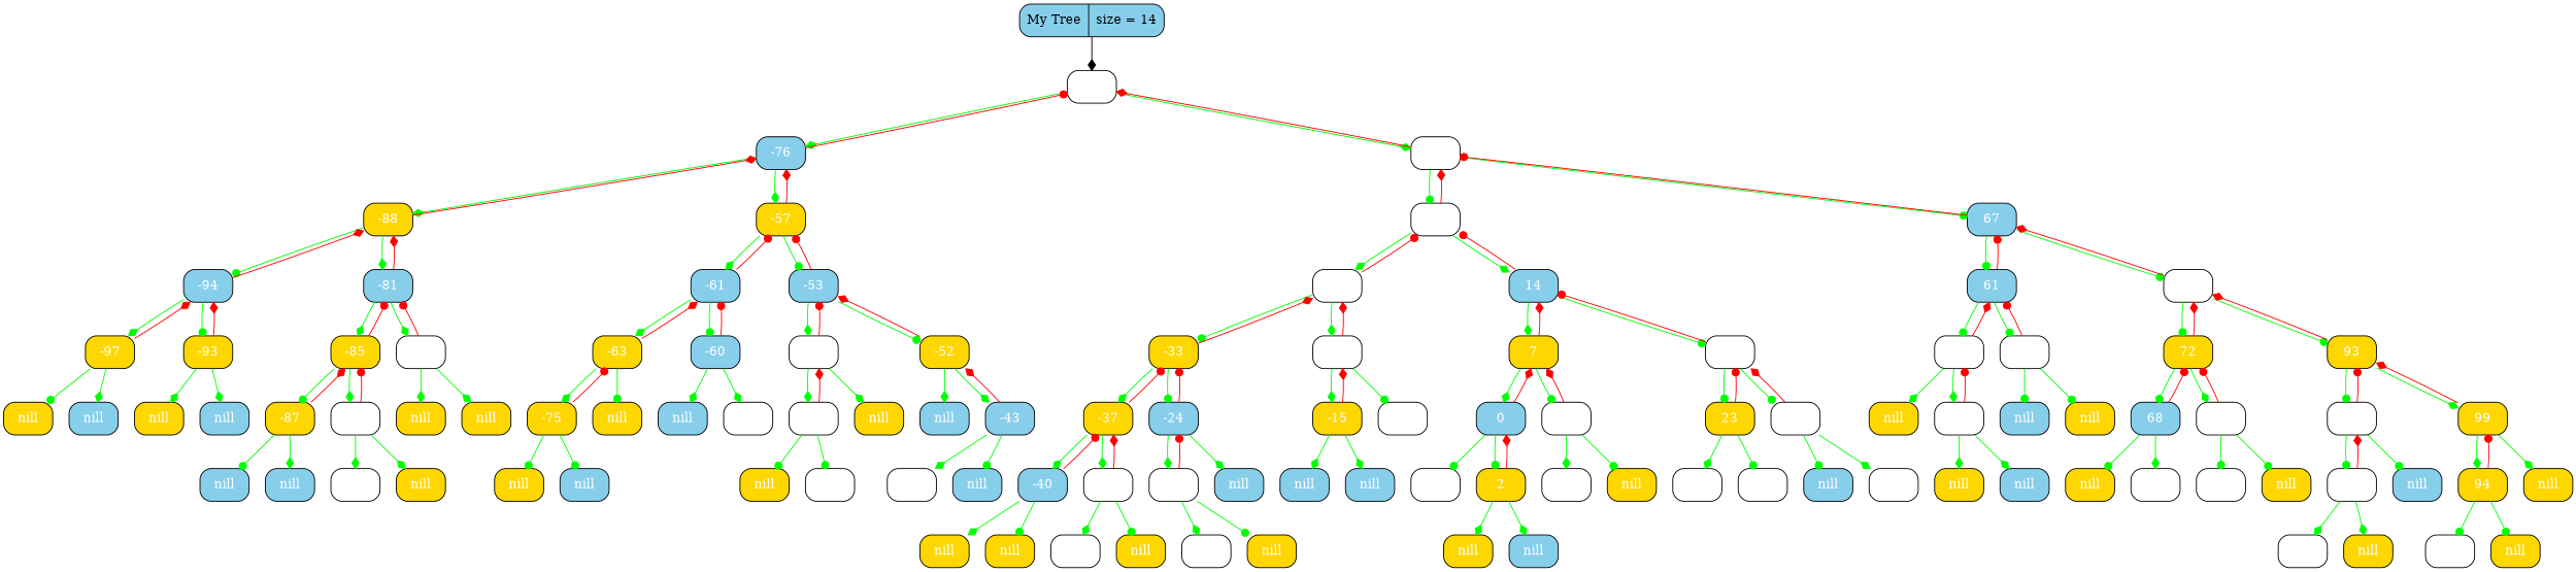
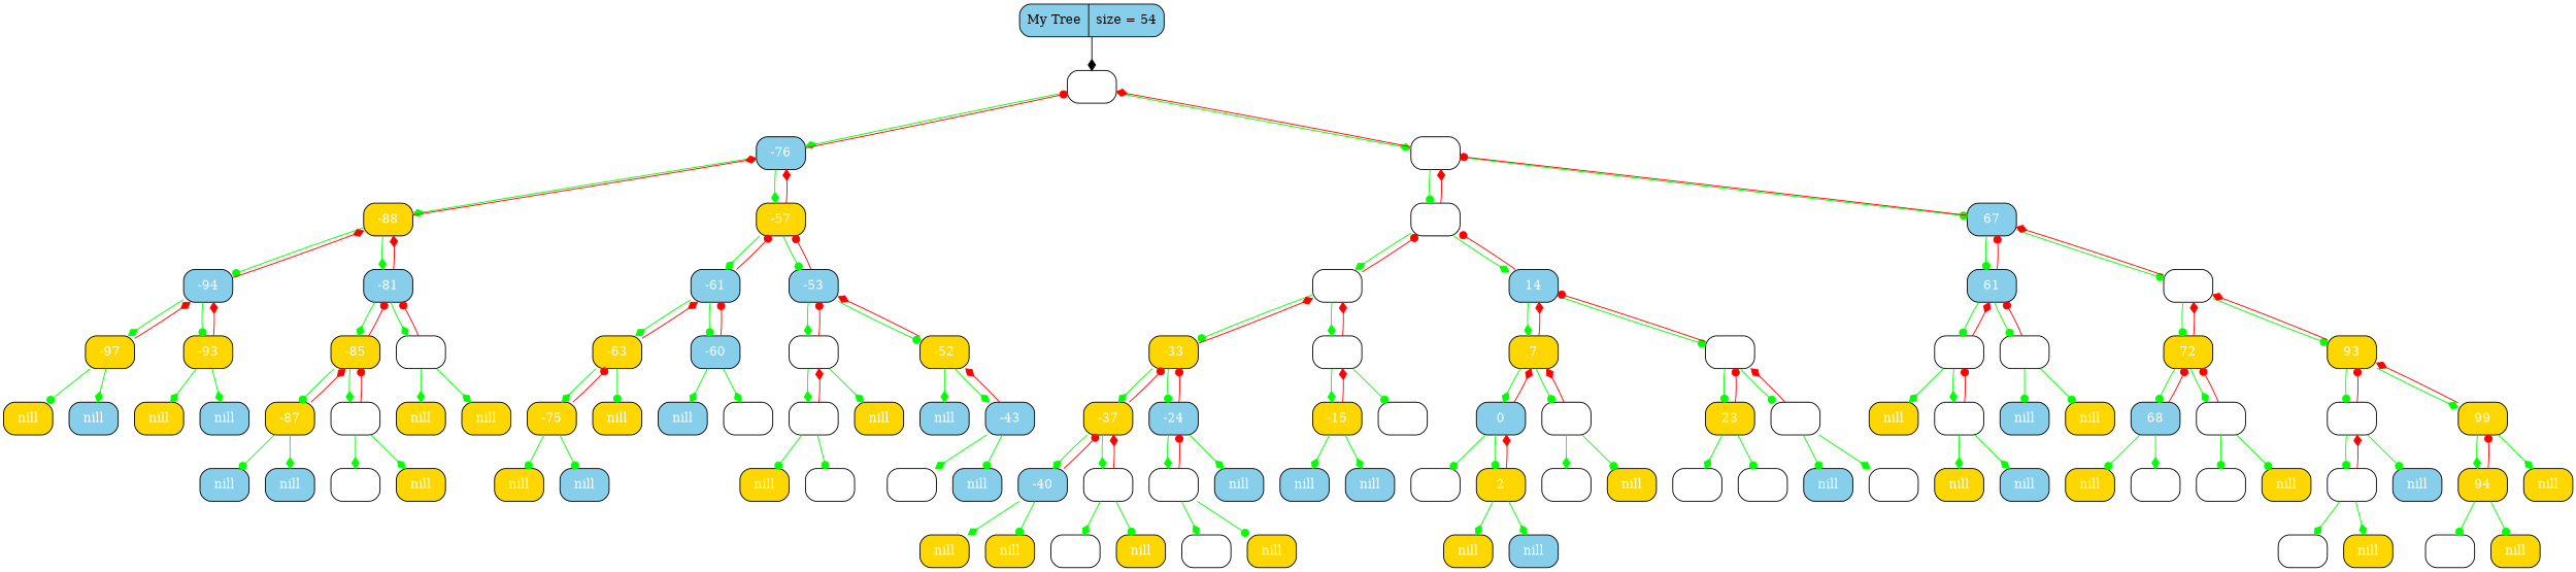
  digraph {
    rankdir=HR
    node [fillcolor=gold fontsize=14 shape=Mrecord style=filled fontcolor=white]
    edge [color=green fontcolor=blue fontsize=12 arrowhead=diamond]
-   n1 [fillcolor=skyblue label="My Tree | size = 14" fontcolor=""]
+   n1 [fillcolor=skyblue label="My Tree | size = 54" fontcolor=""]
    n2 [fillcolor=white label=" <value> -41"]
    n3 [fillcolor=skyblue label=" <value> -76"]
    n4 [fillcolor=white label=" <value> 56"]
    n5 [label=" <value> -88"]
    n6 [label=" <value> -57"]
    n7 [fillcolor=white label=" <value> -3"]
    n8 [fillcolor=skyblue label=" <value> 67"]
    n9 [fillcolor=skyblue label=" <value> -94"]
    n10 [fillcolor=skyblue label=" <value> -81"]
    n11 [fillcolor=skyblue label=" <value> -61"]
    n12 [fillcolor=skyblue label=" <value> -53"]
    n13 [label=" <value> -97"]
    n14 [label=" <value> -93"]
    n15 [label=" <value> -85"]
    n16 [fillcolor=white label=" <value> -77"]
    n17 [label=" <value> nill"]
    n18 [fillcolor=skyblue label=" <value> nill"]
    n19 [label=" <value> nill"]
    n20 [fillcolor=skyblue label=" <value> nill"]
    n21 [label=" <value> -87"]
    n22 [fillcolor=white label=" <value> -84"]
    n23 [label=" <value> nill"]
    n24 [label=" <value> nill"]
    n25 [fillcolor=skyblue label=" <value> nill"]
    n26 [fillcolor=skyblue label=" <value> nill"]
    n27 [fillcolor=white label=" <value> nill"]
    n28 [label=" <value> nill"]
    n29 [label=" <value> -63"]
    n30 [fillcolor=skyblue label=" <value> -60"]
    n31 [fillcolor=white label=" <value> -55"]
    n32 [label=" <value> -52"]
    n33 [label=" <value> -75"]
    n34 [label=" <value> nill"]
    n35 [fillcolor=skyblue label=" <value> nill"]
    n36 [fillcolor=white label=" <value> nill"]
    n37 [label=" <value> nill"]
    n38 [fillcolor=skyblue label=" <value> nill"]
    n39 [fillcolor=white label=" <value> -56"]
    n40 [label=" <value> nill"]
    n41 [fillcolor=skyblue label=" <value> nill"]
    n42 [fillcolor=skyblue label=" <value> -43"]
    n43 [label=" <value> nill"]
    n44 [fillcolor=white label=" <value> nill"]
    n45 [fillcolor=white label=" <value> nill"]
    n46 [fillcolor=skyblue label=" <value> nill"]
    n47 [fillcolor=white label=" <value> -20"]
    n48 [fillcolor=skyblue label=" <value> 14"]
    n49 [fillcolor=skyblue label=" <value> 61"]
    n50 [fillcolor=white label=" <value> 78"]
    n51 [label=" <value> -33"]
    n52 [fillcolor=white label=" <value> -7"]
    n53 [label=" <value> 7"]
    n54 [fillcolor=white label=" <value> 47"]
    n55 [label=" <value> -37"]
    n56 [fillcolor=skyblue label=" <value> -24"]
    n57 [label=" <value> -15"]
    n58 [fillcolor=white label=" <value> nill"]
    n59 [fillcolor=skyblue label=" <value> -40"]
    n60 [fillcolor=white label=" <value> -35"]
    n61 [fillcolor=white label=" <value> -32"]
    n62 [fillcolor=skyblue label=" <value> nill"]
    n63 [label=" <value> nill"]
    n64 [label=" <value> nill"]
    n65 [fillcolor=white label=" <value> nill"]
    n66 [label=" <value> nill"]
    n67 [fillcolor=white label=" <value> nill"]
    n68 [label=" <value> nill"]
    n69 [fillcolor=skyblue label=" <value> nill"]
    n70 [fillcolor=skyblue label=" <value> nill"]
    n71 [fillcolor=skyblue label=" <value> 0"]
    n72 [fillcolor=white label=" <value> 12"]
    n73 [label=" <value> 23"]
    n74 [fillcolor=white label=" <value> 51"]
    n75 [fillcolor=white label=" <value> nill"]
    n76 [label=" <value> 2"]
    n77 [fillcolor=white label=" <value> nill"]
    n78 [label=" <value> nill"]
    n79 [label=" <value> nill"]
    n80 [fillcolor=skyblue label=" <value> nill"]
    n81 [fillcolor=white label=" <value> nill"]
    n82 [fillcolor=white label=" <value> nill"]
    n83 [fillcolor=skyblue label=" <value> nill"]
    n84 [fillcolor=white label=" <value> nill"]
    n85 [fillcolor=white label=" <value> 58"]
    n86 [fillcolor=white label=" <value> 66"]
    n87 [label=" <value> 72"]
    n88 [label=" <value> 93"]
    n89 [label=" <value> nill"]
    n90 [fillcolor=white label=" <value> 59"]
    n91 [fillcolor=skyblue label=" <value> nill"]
    n92 [label=" <value> nill"]
    n93 [label=" <value> nill"]
    n94 [fillcolor=skyblue label=" <value> nill"]
    n95 [fillcolor=skyblue label=" <value> 68"]
    n96 [fillcolor=white label=" <value> 77"]
    n97 [fillcolor=white label=" <value> 92"]
    n98 [label=" <value> 99"]
    n99 [label=" <value> nill"]
    n100 [fillcolor=white label=" <value> nill"]
    n101 [fillcolor=white label=" <value> nill"]
    n102 [label=" <value> nill"]
    n103 [fillcolor=white label=" <value> 85"]
    n104 [fillcolor=skyblue label=" <value> nill"]
    n105 [label=" <value> 94"]
    n106 [label=" <value> nill"]
    n107 [fillcolor=white label=" <value> nill"]
    n108 [label=" <value> nill"]
    n109 [fillcolor=white label=" <value> nill"]
    n110 [label=" <value> nill"]
    n1 -> n2 [color=gray0]
    n2 -> n3
    n2 -> n4
    n3 -> n2 [color=red arrowhead=dot]
    n3 -> n5
    n3 -> n6
    n4 -> n2 [color=red]
    n4 -> n7 [arrowhead=dot]
    n4 -> n8 [arrowhead=dot]
    n5 -> n3 [color=red]
    n5 -> n9 [arrowhead=dot]
    n5 -> n10
    n6 -> n3 [color=red]
    n6 -> n11
    n6 -> n12 [arrowhead=dot]
    n7 -> n4 [color=red]
    n7 -> n47
    n7 -> n48
    n8 -> n4 [color=red arrowhead=dot]
    n8 -> n49 [arrowhead=dot]
    n8 -> n50 [arrowhead=dot]
    n9 -> n5 [color=red]
    n9 -> n13
    n9 -> n14 [arrowhead=dot]
    n10 -> n5 [color=red]
    n10 -> n15
    n10 -> n16
    n11 -> n6 [color=red arrowhead=dot]
    n11 -> n29
    n11 -> n30 [arrowhead=dot]
    n12 -> n6 [color=red arrowhead=dot]
    n12 -> n31
    n12 -> n32 [arrowhead=dot]
    n13 -> n9 [color=red]
    n13 -> n17 [arrowhead=dot]
    n13 -> n18
    n14 -> n9 [color=red]
    n14 -> n19
    n14 -> n20
    n15 -> n10 [color=red arrowhead=dot]
    n15 -> n21 [arrowhead=dot]
    n15 -> n22
    n16 -> n10 [color=red arrowhead=dot]
    n16 -> n23
    n16 -> n24
    n21 -> n15 [color=red]
    n21 -> n25 [arrowhead=dot]
    n21 -> n26
    n22 -> n15 [color=red arrowhead=dot]
    n22 -> n27
    n22 -> n28
    n29 -> n11 [color=red]
    n29 -> n33
    n29 -> n34 [arrowhead=dot]
    n30 -> n11 [color=red arrowhead=dot]
    n30 -> n35
    n30 -> n36
    n31 -> n12 [color=red arrowhead=dot]
    n31 -> n39
    n31 -> n40
    n32 -> n12 [color=red]
    n32 -> n41
    n32 -> n42
    n33 -> n29 [color=red arrowhead=dot]
    n33 -> n37 [arrowhead=dot]
    n33 -> n38 [arrowhead=dot]
    n39 -> n31 [color=red]
    n39 -> n43 [arrowhead=dot]
    n39 -> n44 [arrowhead=dot]
    n42 -> n32 [color=red]
    n42 -> n45
    n42 -> n46 [arrowhead=dot]
    n47 -> n7 [color=red arrowhead=dot]
    n47 -> n51 [arrowhead=dot]
    n47 -> n52
    n48 -> n7 [color=red arrowhead=dot]
    n48 -> n53
    n48 -> n54 [arrowhead=dot]
    n49 -> n8 [color=red arrowhead=dot]
    n49 -> n85 [arrowhead=dot]
    n49 -> n86 [arrowhead=dot]
    n50 -> n8 [color=red]
    n50 -> n87 [arrowhead=dot]
    n50 -> n88 [arrowhead=dot]
    n51 -> n47 [color=red]
    n51 -> n55
    n51 -> n56 [arrowhead=dot]
    n52 -> n47 [color=red]
    n52 -> n57
    n52 -> n58 [arrowhead=dot]
    n53 -> n48 [color=red]
    n53 -> n71
    n53 -> n72 [arrowhead=dot]
    n54 -> n48 [color=red arrowhead=dot]
    n54 -> n73 [arrowhead=dot]
    n54 -> n74 [arrowhead=dot]
    n55 -> n51 [color=red arrowhead=dot]
    n55 -> n59
    n55 -> n60
    n56 -> n51 [color=red arrowhead=dot]
    n56 -> n61
    n56 -> n62
    n57 -> n52 [color=red]
    n57 -> n69
    n57 -> n70
    n59 -> n55 [color=red arrowhead=dot]
    n59 -> n63
    n59 -> n64 [arrowhead=dot]
    n60 -> n55 [color=red]
    n60 -> n65
    n60 -> n66 [arrowhead=dot]
    n61 -> n56 [color=red arrowhead=dot]
    n61 -> n67
    n61 -> n68 [arrowhead=dot]
    n71 -> n53 [color=red]
    n71 -> n75 [arrowhead=dot]
    n71 -> n76 [arrowhead=dot]
    n72 -> n53 [color=red]
    n72 -> n77
    n72 -> n78 [arrowhead=dot]
    n73 -> n54 [color=red arrowhead=dot]
    n73 -> n81
    n73 -> n82 [arrowhead=dot]
    n74 -> n54 [color=red]
    n74 -> n83 [arrowhead=dot]
    n74 -> n84
    n76 -> n71 [color=red]
    n76 -> n79
    n76 -> n80
    n85 -> n49 [color=red]
    n85 -> n89
    n85 -> n90
    n86 -> n49 [color=red arrowhead=dot]
    n86 -> n91 [arrowhead=dot]
    n86 -> n92 [arrowhead=dot]
    n87 -> n50 [color=red]
    n87 -> n95 [arrowhead=dot]
    n87 -> n96
    n88 -> n50 [color=red]
    n88 -> n97 [arrowhead=dot]
    n88 -> n98
    n90 -> n85 [color=red arrowhead=dot]
    n90 -> n93
    n90 -> n94
    n95 -> n87 [color=red arrowhead=dot]
    n95 -> n99 [arrowhead=dot]
    n95 -> n100
    n96 -> n87 [color=red arrowhead=dot]
    n96 -> n101 [arrowhead=dot]
    n96 -> n102 [arrowhead=dot]
    n97 -> n88 [color=red arrowhead=dot]
    n97 -> n103 [arrowhead=dot]
    n97 -> n104 [arrowhead=dot]
    n98 -> n88 [color=red]
    n98 -> n105
    n98 -> n106
    n103 -> n97 [color=red]
    n103 -> n107
    n103 -> n108
    n105 -> n98 [color=red arrowhead=dot]
    n105 -> n109 [arrowhead=dot]
    n105 -> n110 [arrowhead=dot]
  }
